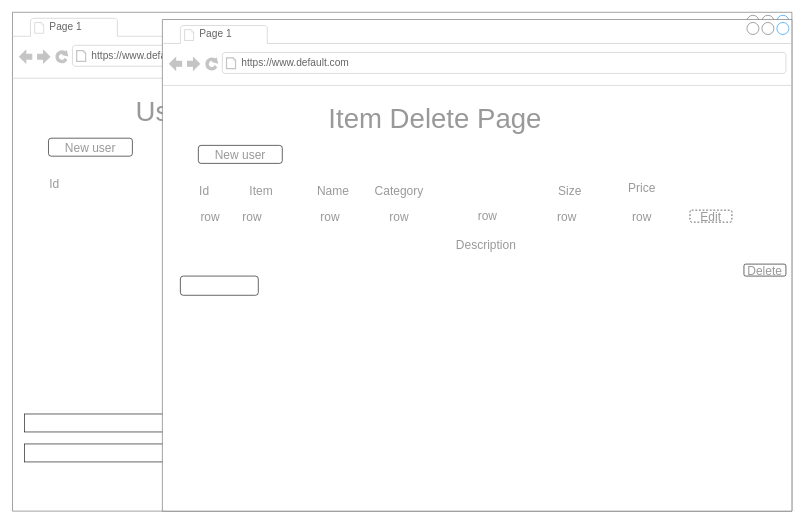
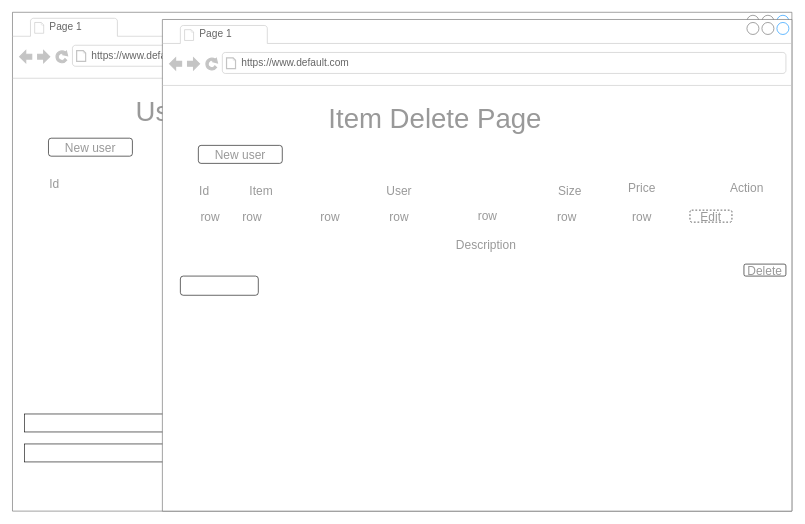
  <mxCell id="0" />
  <mxCell id="1" parent="0" />
  <mxCell id="2" value="" style="strokeWidth=1;shadow=0;dashed=0;align=center;html=1;shape=mxgraph.mockup.containers.browserWindow;rSize=0;strokeColor=#666666;mainText=,;recursiveResize=0;rounded=0;labelBackgroundColor=none;fontFamily=Verdana;fontSize=12" parent="1" vertex="1"><mxGeometry x="20" y="20" width="1300" height="832" as="geometry" /></mxCell>
  <mxCell id="3" value="Page 1" style="strokeWidth=1;shadow=0;dashed=0;align=center;html=1;shape=mxgraph.mockup.containers.anchor;fontSize=17;fontColor=#666666;align=left;" parent="2" vertex="1"><mxGeometry x="60" y="12" width="110" height="26" as="geometry" /></mxCell>
  <mxCell id="4" value="https://www.default.com" style="strokeWidth=1;shadow=0;dashed=0;align=center;html=1;shape=mxgraph.mockup.containers.anchor;rSize=0;fontSize=17;fontColor=#666666;align=left;" parent="2" vertex="1"><mxGeometry x="130" y="60" width="250" height="26" as="geometry" /></mxCell>
  <mxCell id="5" value="User Management Page" style="text;html=1;strokeColor=none;fillColor=none;align=center;verticalAlign=middle;whiteSpace=wrap;rounded=0;fontSize=46;fontColor=#999999;" parent="2" vertex="1"><mxGeometry x="160" y="140" width="590" height="50" as="geometry" /></mxCell>
  <mxCell id="6" value="" style="rounded=0;whiteSpace=wrap;html=1;fontSize=46;fontColor=#999999;" parent="2" vertex="1"><mxGeometry x="20" y="720" width="970" height="30" as="geometry" /></mxCell>
  <mxCell id="7" value="" style="rounded=0;whiteSpace=wrap;html=1;fontSize=46;fontColor=#999999;" parent="2" vertex="1"><mxGeometry x="20" y="670" width="970" height="30" as="geometry" /></mxCell>
  <mxCell id="8" value="" style="rounded=1;whiteSpace=wrap;html=1;fontSize=20;fontColor=#999999;" parent="2" vertex="1"><mxGeometry x="60" y="210" width="140" height="30" as="geometry" /></mxCell>
  <mxCell id="9" value="New user" style="text;html=1;strokeColor=none;fillColor=none;align=center;verticalAlign=middle;whiteSpace=wrap;rounded=0;fontSize=20;fontColor=#999999;" parent="2" vertex="1"><mxGeometry x="80" y="210" width="100" height="30" as="geometry" /></mxCell>
  <mxCell id="10" value="Id" style="text;html=1;strokeColor=none;fillColor=none;align=center;verticalAlign=middle;whiteSpace=wrap;rounded=0;fontSize=20;fontColor=#999999;" parent="2" vertex="1"><mxGeometry x="40" y="270" width="60" height="30" as="geometry" /></mxCell>
  <mxCell id="11" value="" style="strokeWidth=1;shadow=0;dashed=0;align=center;html=1;shape=mxgraph.mockup.containers.browserWindow;rSize=0;strokeColor=#666666;mainText=,;recursiveResize=0;rounded=0;labelBackgroundColor=none;fontFamily=Verdana;fontSize=12" parent="2" vertex="1"><mxGeometry x="250" y="12" width="1050" height="820" as="geometry" /></mxCell>
  <mxCell id="12" value="Page 1" style="strokeWidth=1;shadow=0;dashed=0;align=center;html=1;shape=mxgraph.mockup.containers.anchor;fontSize=17;fontColor=#666666;align=left;" parent="11" vertex="1"><mxGeometry x="60" y="12" width="110" height="26" as="geometry" /></mxCell>
  <mxCell id="13" value="https://www.default.com" style="strokeWidth=1;shadow=0;dashed=0;align=center;html=1;shape=mxgraph.mockup.containers.anchor;rSize=0;fontSize=17;fontColor=#666666;align=left;" parent="11" vertex="1"><mxGeometry x="130" y="60" width="250" height="26" as="geometry" /></mxCell>
  <mxCell id="14" value="Item Delete Page" style="text;html=1;strokeColor=none;fillColor=none;align=center;verticalAlign=middle;whiteSpace=wrap;rounded=0;fontSize=46;fontColor=#999999;" parent="11" vertex="1"><mxGeometry x="160" y="140" width="590" height="50" as="geometry" /></mxCell>
  <mxCell id="15" value="" style="rounded=1;whiteSpace=wrap;html=1;fontSize=20;fontColor=#999999;" parent="11" vertex="1"><mxGeometry x="60" y="210" width="140" height="30" as="geometry" /></mxCell>
  <mxCell id="16" value="New user" style="text;html=1;strokeColor=none;fillColor=none;align=center;verticalAlign=middle;whiteSpace=wrap;rounded=0;fontSize=20;fontColor=#999999;" parent="11" vertex="1"><mxGeometry x="80" y="210" width="100" height="30" as="geometry" /></mxCell>
  <mxCell id="17" value="Id" style="text;html=1;strokeColor=none;fillColor=none;align=center;verticalAlign=middle;whiteSpace=wrap;rounded=0;fontSize=20;fontColor=#999999;" parent="11" vertex="1"><mxGeometry x="40" y="270" width="60" height="30" as="geometry" /></mxCell>
  <mxCell id="18" value="Item" style="text;html=1;strokeColor=none;fillColor=none;align=center;verticalAlign=middle;whiteSpace=wrap;rounded=0;fontSize=20;fontColor=#999999;" parent="11" vertex="1"><mxGeometry x="110" y="275" width="110" height="20" as="geometry" /></mxCell>
- <mxCell id="19" value="Name" style="text;html=1;strokeColor=none;fillColor=none;align=center;verticalAlign=middle;whiteSpace=wrap;rounded=0;fontSize=20;fontColor=#999999;" parent="11" vertex="1"><mxGeometry x="230" y="275" width="110" height="20" as="geometry" /></mxCell>
- <mxCell id="20" value="Category" style="text;html=1;strokeColor=none;fillColor=none;align=center;verticalAlign=middle;whiteSpace=wrap;rounded=0;fontSize=20;fontColor=#999999;" parent="11" vertex="1"><mxGeometry x="340" y="275" width="110" height="20" as="geometry" /></mxCell>
+ <mxCell id="20" value="User" style="text;html=1;strokeColor=none;fillColor=none;align=center;verticalAlign=middle;whiteSpace=wrap;rounded=0;fontSize=20;fontColor=#999999;" parent="11" vertex="1"><mxGeometry x="340" y="275" width="110" height="20" as="geometry" /></mxCell>
  <mxCell id="21" value="Description" style="text;html=1;strokeColor=none;fillColor=none;align=center;verticalAlign=middle;whiteSpace=wrap;rounded=0;fontSize=20;fontColor=#999999;" parent="11" vertex="1"><mxGeometry x="470" y="362.5" width="140" height="25" as="geometry" /></mxCell>
  <mxCell id="22" value="Size" style="text;html=1;strokeColor=none;fillColor=none;align=center;verticalAlign=middle;whiteSpace=wrap;rounded=0;fontSize=20;fontColor=#999999;" parent="11" vertex="1"><mxGeometry x="610" y="272.5" width="140" height="25" as="geometry" /></mxCell>
  <mxCell id="23" value="Price" style="text;html=1;strokeColor=none;fillColor=none;align=center;verticalAlign=middle;whiteSpace=wrap;rounded=0;fontSize=20;fontColor=#999999;" parent="11" vertex="1"><mxGeometry x="730" y="267.5" width="140" height="25" as="geometry" /></mxCell>
+ <mxCell id="24" value="Action" style="text;html=1;strokeColor=none;fillColor=none;align=center;verticalAlign=middle;whiteSpace=wrap;rounded=0;fontSize=20;fontColor=#999999;" parent="11" vertex="1"><mxGeometry x="930" y="265" width="90" height="30" as="geometry" /></mxCell>
  <mxCell id="25" value="Delete" style="rounded=1;whiteSpace=wrap;html=1;fontSize=20;fontColor=#999999;" parent="11" vertex="1"><mxGeometry x="970" y="408" width="70" height="20" as="geometry" /></mxCell>
  <mxCell id="26" value="Edit" style="rounded=1;whiteSpace=wrap;html=1;fontSize=20;fontColor=#999999;dashed=1;" parent="11" vertex="1"><mxGeometry x="880" y="318" width="70" height="20" as="geometry" /></mxCell>
  <mxCell id="27" value="row" style="text;html=1;strokeColor=none;fillColor=none;align=center;verticalAlign=middle;whiteSpace=wrap;rounded=0;fontSize=20;fontColor=#999999;" parent="11" vertex="1"><mxGeometry x="50" y="313" width="60" height="30" as="geometry" /></mxCell>
  <mxCell id="28" value="row" style="text;html=1;strokeColor=none;fillColor=none;align=center;verticalAlign=middle;whiteSpace=wrap;rounded=0;fontSize=20;fontColor=#999999;" parent="11" vertex="1"><mxGeometry x="120" y="313" width="60" height="30" as="geometry" /></mxCell>
  <mxCell id="29" value="row" style="text;html=1;strokeColor=none;fillColor=none;align=center;verticalAlign=middle;whiteSpace=wrap;rounded=0;fontSize=20;fontColor=#999999;" parent="11" vertex="1"><mxGeometry x="250" y="313" width="60" height="30" as="geometry" /></mxCell>
  <mxCell id="30" value="row" style="text;html=1;strokeColor=none;fillColor=none;align=center;verticalAlign=middle;whiteSpace=wrap;rounded=0;fontSize=20;fontColor=#999999;" parent="11" vertex="1"><mxGeometry x="365" y="313" width="60" height="30" as="geometry" /></mxCell>
  <mxCell id="31" value="row" style="text;html=1;strokeColor=none;fillColor=none;align=center;verticalAlign=middle;whiteSpace=wrap;rounded=0;fontSize=20;fontColor=#999999;" parent="11" vertex="1"><mxGeometry x="475" y="313" width="135" height="27" as="geometry" /></mxCell>
  <mxCell id="32" value="row" style="text;html=1;strokeColor=none;fillColor=none;align=center;verticalAlign=middle;whiteSpace=wrap;rounded=0;fontSize=20;fontColor=#999999;" parent="11" vertex="1"><mxGeometry x="600" y="313" width="150" height="30" as="geometry" /></mxCell>
  <mxCell id="33" value="row" style="text;html=1;strokeColor=none;fillColor=none;align=center;verticalAlign=middle;whiteSpace=wrap;rounded=0;fontSize=20;fontColor=#999999;" parent="11" vertex="1"><mxGeometry x="770" y="313" width="60" height="30" as="geometry" /></mxCell>
  <mxCell id="34" value="" style="rounded=1;whiteSpace=wrap;html=1;fontSize=40;" vertex="1" parent="11"><mxGeometry x="30" y="428" width="130" height="32" as="geometry" /></mxCell>
